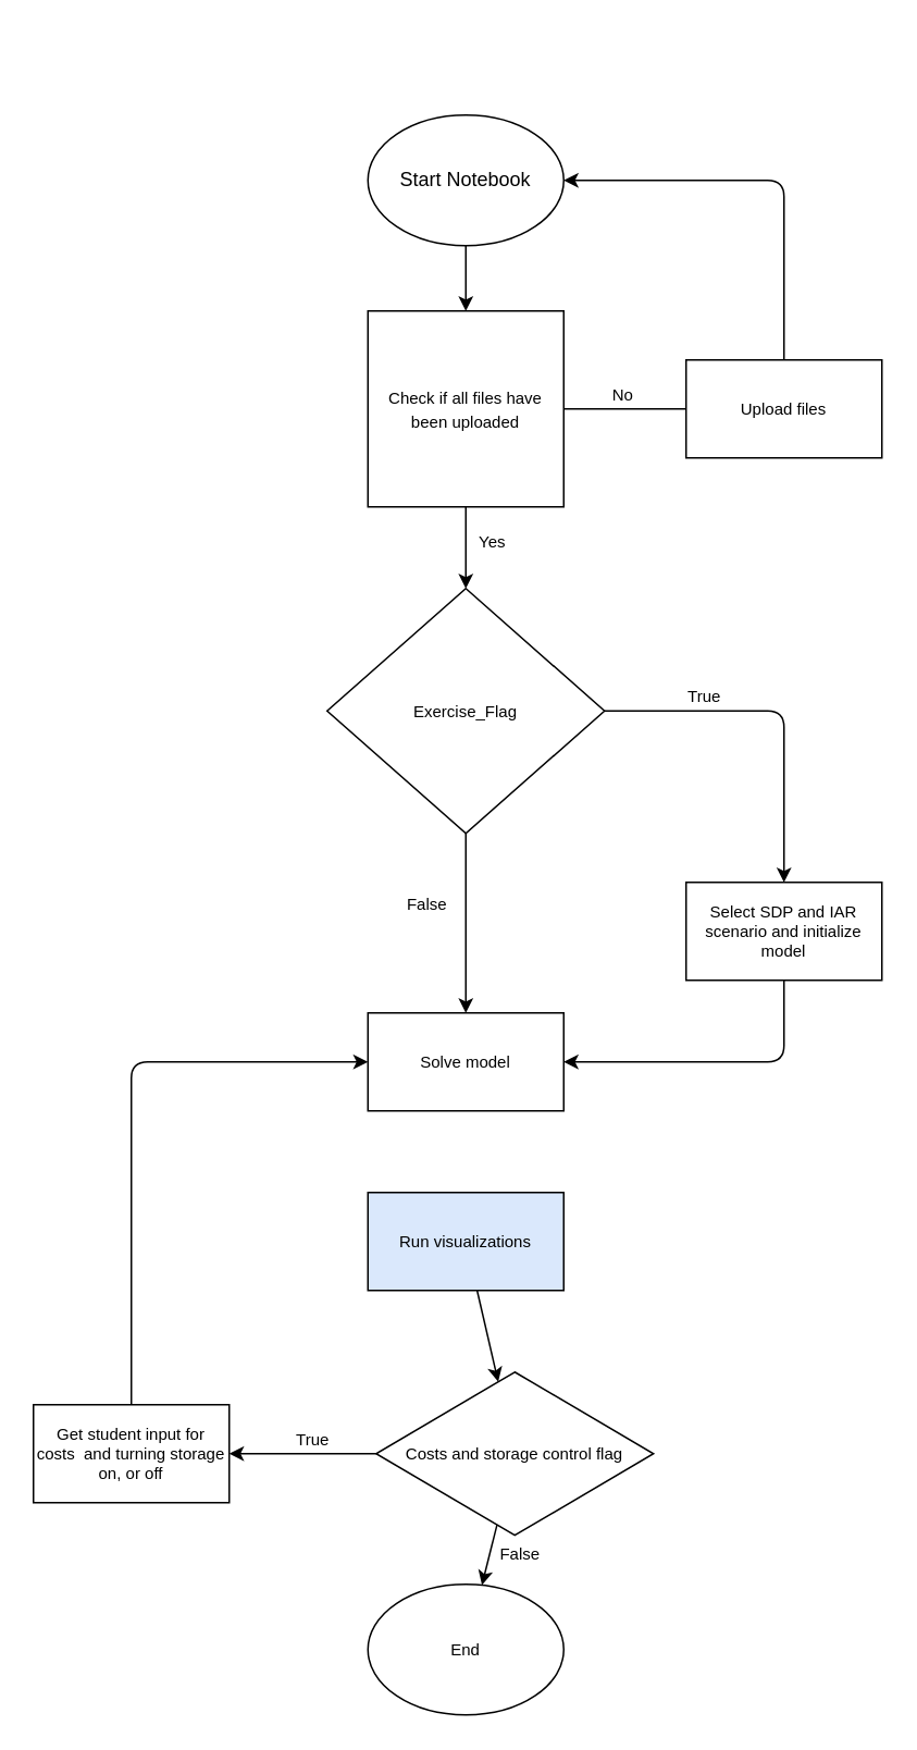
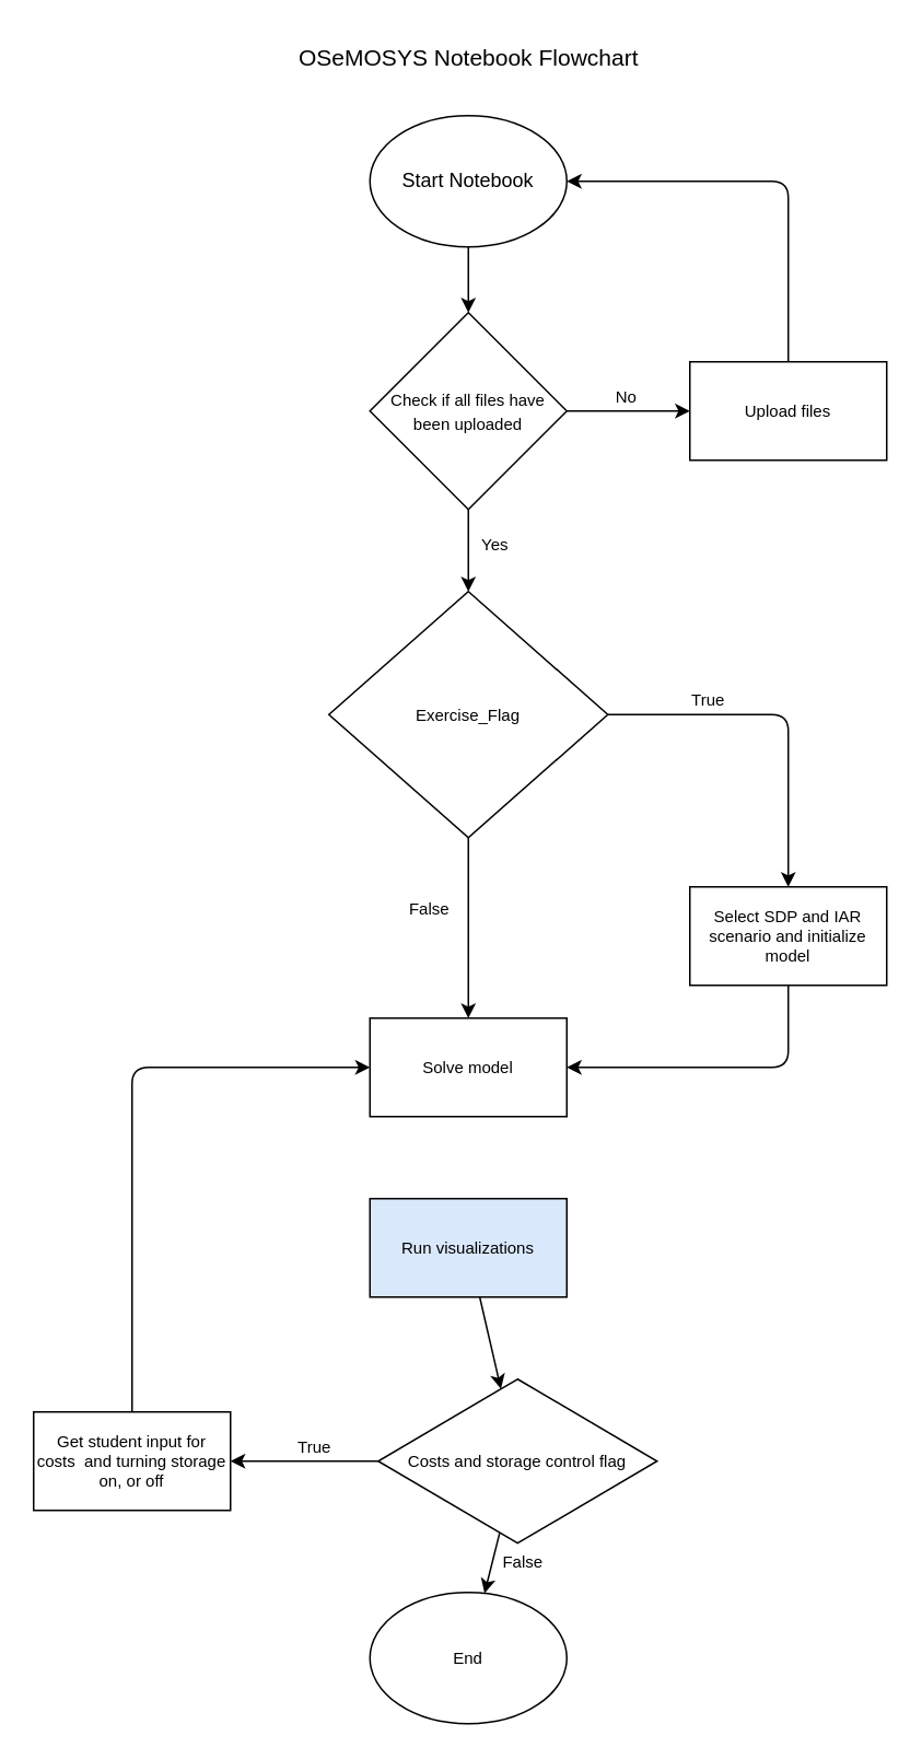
  <mxCell id="0" />
  <mxCell id="1" parent="0" />
  <mxCell id="2" value="" style="edgeStyle=none;html=1;fontSize=10;" edge="1" parent="1" source="3" target="8"><mxGeometry relative="1" as="geometry" /></mxCell>
  <mxCell id="3" value="Start Notebook" style="ellipse;whiteSpace=wrap;html=1;" vertex="1" parent="1"><mxGeometry x="225" y="70" width="120" height="80" as="geometry" /></mxCell>
- <mxCell id="4" value="" style="edgeStyle=none;html=1;fontSize=10;endArrow=none;" edge="1" parent="1" source="8" target="15"><mxGeometry relative="1" as="geometry" /></mxCell>
+ <mxCell id="4" value="" style="edgeStyle=none;html=1;fontSize=10;" edge="1" parent="1" source="8" target="15"><mxGeometry relative="1" as="geometry" /></mxCell>
  <mxCell id="5" value="No" style="edgeLabel;html=1;align=center;verticalAlign=middle;resizable=0;points=[];fontSize=10;" vertex="1" connectable="0" parent="4"><mxGeometry x="0.333" relative="1" as="geometry"><mxPoint x="-15" y="-10" as="offset" /></mxGeometry></mxCell>
  <mxCell id="6" value="" style="edgeStyle=none;html=1;fontSize=10;" edge="1" parent="1" source="8" target="13"><mxGeometry relative="1" as="geometry" /></mxCell>
  <mxCell id="7" value="Yes" style="edgeLabel;html=1;align=center;verticalAlign=middle;resizable=0;points=[];fontSize=10;" vertex="1" connectable="0" parent="6"><mxGeometry x="-0.456" relative="1" as="geometry"><mxPoint x="15" y="6" as="offset" /></mxGeometry></mxCell>
- <mxCell id="8" value="&lt;font style=&quot;font-size: 10px;&quot;&gt;Check if all files have been uploaded&lt;/font&gt;" style="whiteSpace=wrap;html=1;rounded=0;" vertex="1" parent="1"><mxGeometry x="225" y="190" width="120" height="120" as="geometry" /></mxCell>
+ <mxCell id="8" value="&lt;font style=&quot;font-size: 10px;&quot;&gt;Check if all files have been uploaded&lt;/font&gt;" style="rhombus;whiteSpace=wrap;html=1;" vertex="1" parent="1"><mxGeometry x="225" y="190" width="120" height="120" as="geometry" /></mxCell>
  <mxCell id="9" style="edgeStyle=none;html=1;exitX=1;exitY=0.5;exitDx=0;exitDy=0;entryX=0.5;entryY=0;entryDx=0;entryDy=0;fontSize=10;" edge="1" parent="1" source="13" target="18"><mxGeometry relative="1" as="geometry"><Array as="points"><mxPoint x="480" y="435" /></Array></mxGeometry></mxCell>
  <mxCell id="10" value="True" style="edgeLabel;html=1;align=center;verticalAlign=middle;resizable=0;points=[];fontSize=10;" vertex="1" connectable="0" parent="9"><mxGeometry x="-0.141" y="-1" relative="1" as="geometry"><mxPoint x="-32" y="-11" as="offset" /></mxGeometry></mxCell>
  <mxCell id="11" value="" style="edgeStyle=none;html=1;fontSize=10;" edge="1" parent="1" source="13" target="16"><mxGeometry relative="1" as="geometry" /></mxCell>
  <mxCell id="12" value="False" style="edgeLabel;html=1;align=center;verticalAlign=middle;resizable=0;points=[];fontSize=10;" vertex="1" connectable="0" parent="11"><mxGeometry x="0.24" y="2" relative="1" as="geometry"><mxPoint x="-27" y="-26" as="offset" /></mxGeometry></mxCell>
  <mxCell id="13" value="Exercise_Flag" style="rhombus;whiteSpace=wrap;html=1;fontSize=10;" vertex="1" parent="1"><mxGeometry x="200" y="360" width="170" height="150" as="geometry" /></mxCell>
  <mxCell id="14" style="edgeStyle=none;html=1;exitX=0.5;exitY=0;exitDx=0;exitDy=0;fontSize=10;entryX=1;entryY=0.5;entryDx=0;entryDy=0;" edge="1" parent="1" source="15" target="3"><mxGeometry relative="1" as="geometry"><mxPoint x="480" y="110" as="targetPoint" /><Array as="points"><mxPoint x="480" y="110" /></Array></mxGeometry></mxCell>
  <mxCell id="15" value="Upload files" style="rounded=0;whiteSpace=wrap;html=1;fontSize=10;" vertex="1" parent="1"><mxGeometry x="420" y="220" width="120" height="60" as="geometry" /></mxCell>
  <mxCell id="16" value="Solve model" style="rounded=0;whiteSpace=wrap;html=1;fontSize=10;" vertex="1" parent="1"><mxGeometry x="225" y="620" width="120" height="60" as="geometry" /></mxCell>
  <mxCell id="17" style="edgeStyle=none;html=1;exitX=0.5;exitY=1;exitDx=0;exitDy=0;entryX=1;entryY=0.5;entryDx=0;entryDy=0;fontSize=10;" edge="1" parent="1" source="18" target="16"><mxGeometry relative="1" as="geometry"><Array as="points"><mxPoint x="480" y="650" /></Array></mxGeometry></mxCell>
  <mxCell id="18" value="Select SDP and IAR scenario and initialize model" style="rounded=0;whiteSpace=wrap;html=1;fontSize=10;" vertex="1" parent="1"><mxGeometry x="420" y="540" width="120" height="60" as="geometry" /></mxCell>
  <mxCell id="19" value="" style="edgeStyle=none;html=1;fontSize=10;" edge="1" parent="1" source="23" target="27"><mxGeometry relative="1" as="geometry" /></mxCell>
  <mxCell id="20" value="True" style="edgeLabel;html=1;align=center;verticalAlign=middle;resizable=0;points=[];fontSize=10;" vertex="1" connectable="0" parent="19"><mxGeometry x="-0.378" relative="1" as="geometry"><mxPoint x="-12" y="-10" as="offset" /></mxGeometry></mxCell>
  <mxCell id="21" value="" style="edgeStyle=none;html=1;fontSize=10;" edge="1" parent="1" source="23" target="28"><mxGeometry relative="1" as="geometry" /></mxCell>
  <mxCell id="22" value="False" style="edgeLabel;html=1;align=center;verticalAlign=middle;resizable=0;points=[];fontSize=10;" vertex="1" connectable="0" parent="21"><mxGeometry x="-0.56" relative="1" as="geometry"><mxPoint x="15" y="9" as="offset" /></mxGeometry></mxCell>
  <mxCell id="23" value="Costs and storage control flag" style="rhombus;whiteSpace=wrap;html=1;fontSize=10;" vertex="1" parent="1"><mxGeometry x="230" y="840" width="170" height="100" as="geometry" /></mxCell>
  <mxCell id="24" value="" style="edgeStyle=none;html=1;fontSize=10;" edge="1" parent="1" source="25" target="23"><mxGeometry relative="1" as="geometry" /></mxCell>
  <mxCell id="25" value="Run visualizations" style="rounded=0;whiteSpace=wrap;html=1;fontSize=10;fillColor=#dae8fc;" vertex="1" parent="1"><mxGeometry x="225" y="730" width="120" height="60" as="geometry" /></mxCell>
  <mxCell id="26" style="edgeStyle=none;html=1;exitX=0.5;exitY=0;exitDx=0;exitDy=0;entryX=0;entryY=0.5;entryDx=0;entryDy=0;fontSize=10;" edge="1" parent="1" source="27" target="16"><mxGeometry relative="1" as="geometry"><Array as="points"><mxPoint x="80" y="650" /></Array></mxGeometry></mxCell>
  <mxCell id="27" value="Get student input for costs&amp;nbsp; and turning storage on, or off" style="rounded=0;whiteSpace=wrap;html=1;fontSize=10;" vertex="1" parent="1"><mxGeometry x="20" y="860" width="120" height="60" as="geometry" /></mxCell>
  <mxCell id="28" value="End" style="ellipse;whiteSpace=wrap;html=1;fontSize=10;" vertex="1" parent="1"><mxGeometry x="225" y="970" width="120" height="80" as="geometry" /></mxCell>
+ <mxCell id="29" value="&lt;font style=&quot;font-size: 14px;&quot;&gt;OSeMOSYS Notebook Flowchart&lt;/font&gt;" style="text;html=1;align=center;verticalAlign=middle;resizable=0;points=[];autosize=1;strokeColor=none;fillColor=none;fontSize=10;" vertex="1" parent="1"><mxGeometry x="170" y="20" width="230" height="30" as="geometry" /></mxCell>
